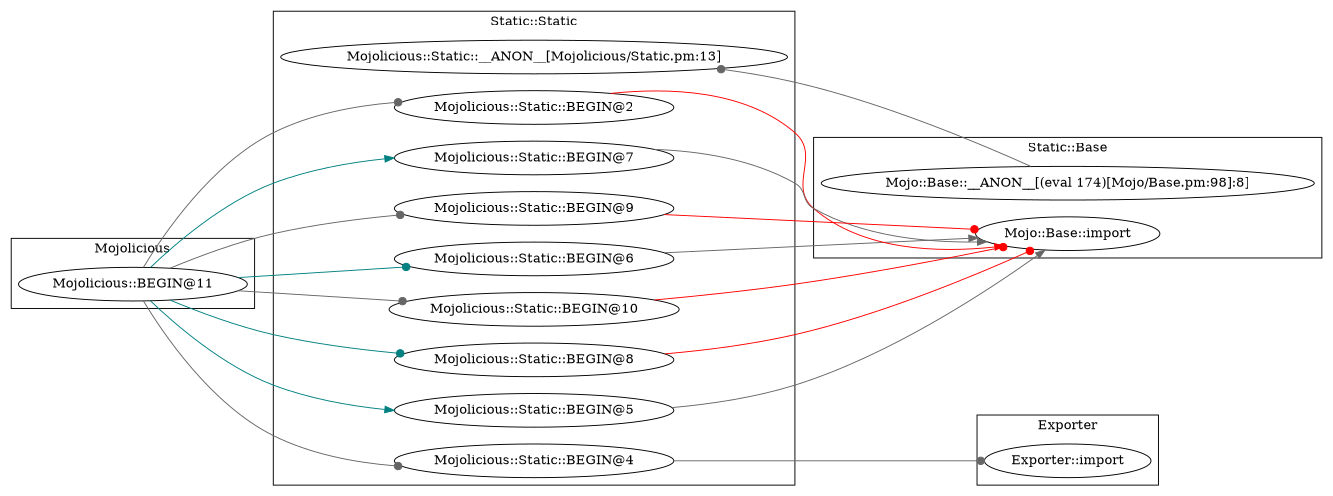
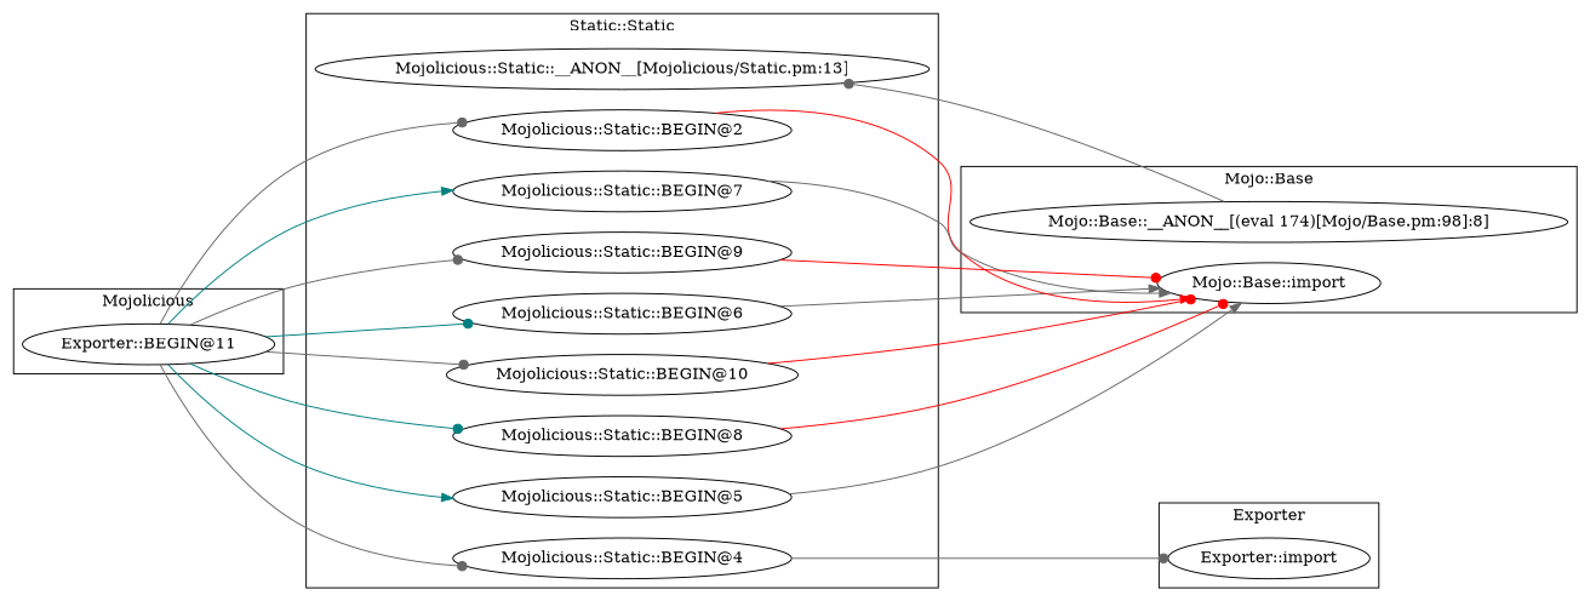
  digraph {
    rankdir=LR
    edge [arrowhead=dot color=gray40]
    "Mojo::Base::__ANON__[(eval 174)[Mojo/Base.pm:98]:8]"
    "Mojo::Base::import"
    "Exporter::import"
    "Mojolicious::Static::__ANON__[Mojolicious/Static.pm:13]"
    "Mojolicious::Static::BEGIN@6"
    "Mojolicious::Static::BEGIN@10"
    "Mojolicious::Static::BEGIN@8"
    "Mojolicious::Static::BEGIN@4"
    "Mojolicious::Static::BEGIN@5"
    "Mojolicious::Static::BEGIN@2"
    "Mojolicious::Static::BEGIN@7"
    "Mojolicious::Static::BEGIN@9"
-   "Mojolicious::BEGIN@11"
+   "Mojolicious::BEGIN@11" [label="Exporter::BEGIN@11"]
    subgraph cluster_1 {
-     label="Static::Base"
+     label="Mojo::Base"
      "Mojo::Base::__ANON__[(eval 174)[Mojo/Base.pm:98]:8]"
      "Mojo::Base::import"
    }
    subgraph cluster_2 {
      label=Exporter
      "Exporter::import"
    }
    subgraph cluster_3 {
      label="Static::Static"
      "Mojolicious::Static::__ANON__[Mojolicious/Static.pm:13]"
      "Mojolicious::Static::BEGIN@6"
      "Mojolicious::Static::BEGIN@10"
      "Mojolicious::Static::BEGIN@8"
      "Mojolicious::Static::BEGIN@4"
      "Mojolicious::Static::BEGIN@5"
      "Mojolicious::Static::BEGIN@2"
      "Mojolicious::Static::BEGIN@7"
      "Mojolicious::Static::BEGIN@9"
    }
    subgraph cluster_4 {
      label=Mojolicious
      "Mojolicious::BEGIN@11"
    }
    "Mojo::Base::__ANON__[(eval 174)[Mojo/Base.pm:98]:8]" -> "Mojolicious::Static::__ANON__[Mojolicious/Static.pm:13]"
    "Mojolicious::Static::BEGIN@6" -> "Mojo::Base::import" [arrowhead=normal]
    "Mojolicious::Static::BEGIN@10" -> "Mojo::Base::import" [color=red]
    "Mojolicious::Static::BEGIN@8" -> "Mojo::Base::import" [color=red]
    "Mojolicious::Static::BEGIN@4" -> "Exporter::import"
    "Mojolicious::Static::BEGIN@5" -> "Mojo::Base::import" [arrowhead=normal]
    "Mojolicious::Static::BEGIN@2" -> "Mojo::Base::import" [arrowhead=normal color=red]
    "Mojolicious::Static::BEGIN@7" -> "Mojo::Base::import" [arrowhead=normal]
    "Mojolicious::Static::BEGIN@9" -> "Mojo::Base::import" [color=red]
    "Mojolicious::BEGIN@11" -> "Mojolicious::Static::BEGIN@6" [color=teal]
    "Mojolicious::BEGIN@11" -> "Mojolicious::Static::BEGIN@10"
    "Mojolicious::BEGIN@11" -> "Mojolicious::Static::BEGIN@8" [color=teal]
    "Mojolicious::BEGIN@11" -> "Mojolicious::Static::BEGIN@4"
    "Mojolicious::BEGIN@11" -> "Mojolicious::Static::BEGIN@5" [arrowhead=normal color=teal]
    "Mojolicious::BEGIN@11" -> "Mojolicious::Static::BEGIN@2"
    "Mojolicious::BEGIN@11" -> "Mojolicious::Static::BEGIN@7" [arrowhead=normal color=teal]
    "Mojolicious::BEGIN@11" -> "Mojolicious::Static::BEGIN@9"
  }
